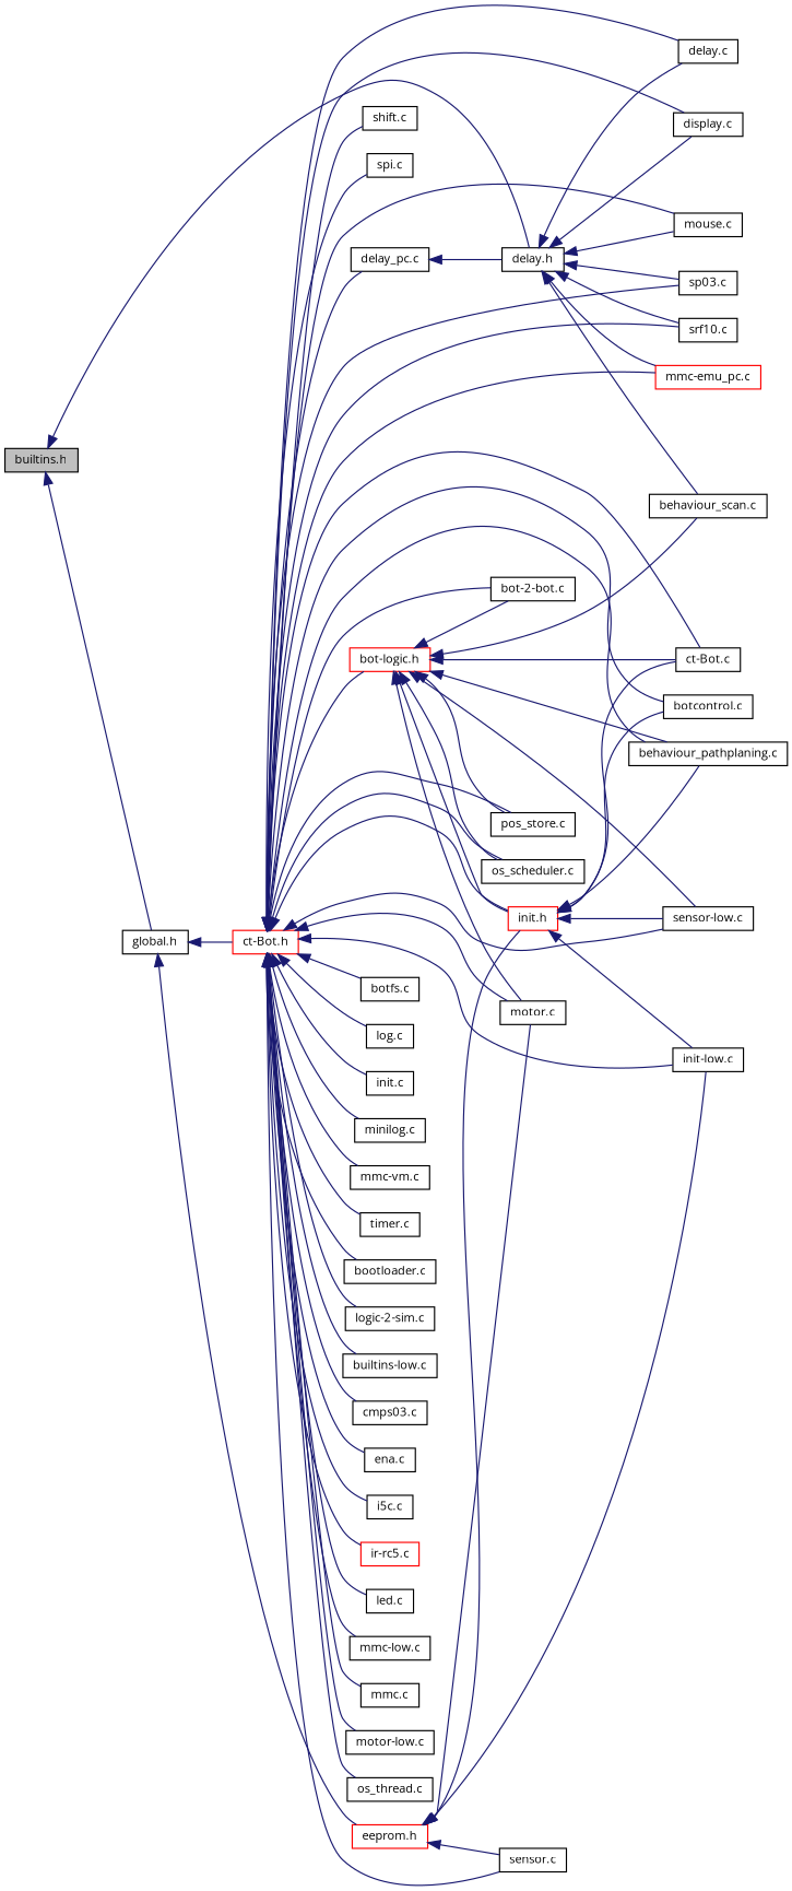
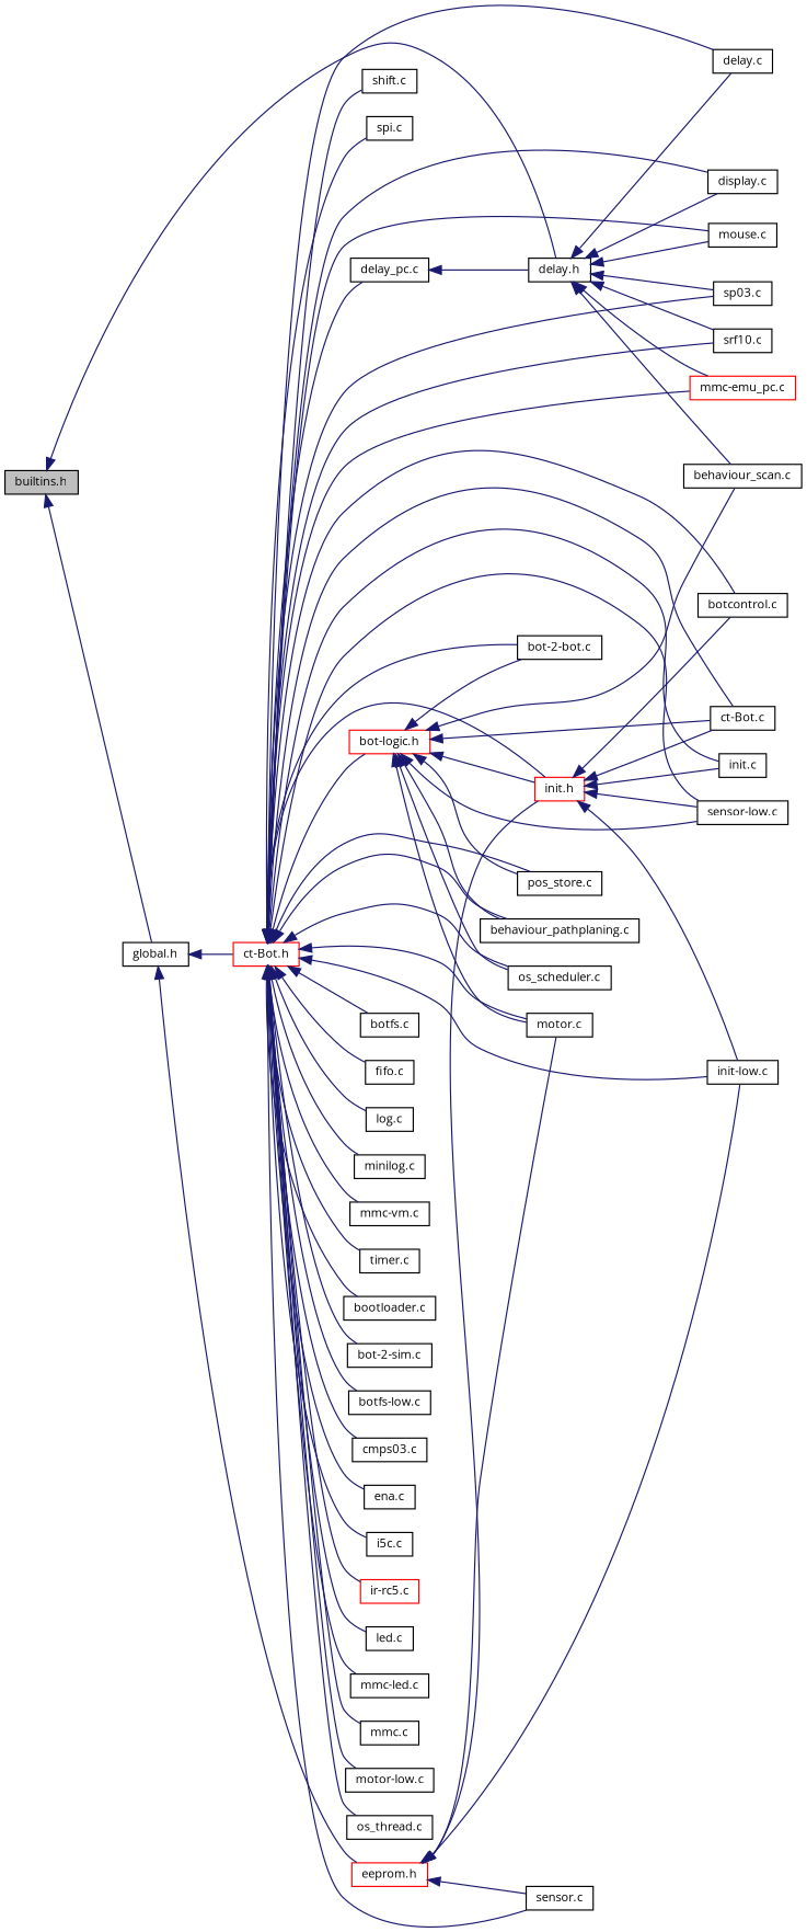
  digraph {
    fontname="Open Sans"
    rankdir=LR
    node [color=black fillcolor=white fontname="Open Sans" fontsize=10 shape=record style=filled]
    edge [color=midnightblue dir=back fontname="Open Sans" fontsize=10 labelfontname=Helvetica labelfontsize=10 style=solid]
    n1 [fillcolor=grey75 fontcolor=black height=0.2 label="builtins.h" width=0.4]
    n2 [height=0.2 label="global.h" width=0.4]
    n3 [height=0.2 label="delay.h" width=0.4]
    n4 [color=red height=0.2 label="ct-Bot.h" width=0.4]
    n5 [color=red height=0.2 label="eeprom.h" width=0.4]
    n6 [height=0.2 label="delay.c" width=0.4]
    n7 [height=0.2 label="display.c" width=0.4]
    n8 [height=0.2 label="mouse.c" width=0.4]
    n9 [height=0.2 label="sp03.c" width=0.4]
    n10 [height=0.2 label="srf10.c" width=0.4]
    n11 [color=red height=0.2 label="mmc-emu_pc.c" width=0.4]
    n12 [height=0.2 label="behaviour_scan.c" width=0.4]
    n13 [height=0.2 label="bot-2-bot.c" width=0.4]
    n14 [height=0.2 label="botcontrol.c" width=0.4]
    n15 [height=0.2 label="botfs.c" width=0.4]
    n16 [height=0.2 label="ct-Bot.c" width=0.4]
+   n17 [height=0.2 label="fifo.c" width=0.4]
    n18 [height=0.2 label="log.c" width=0.4]
    n19 [height=0.2 label="init.c" width=0.4]
    n20 [height=0.2 label="minilog.c" width=0.4]
    n21 [height=0.2 label="mmc-vm.c" width=0.4]
    n22 [height=0.2 label="motor.c" width=0.4]
    n23 [height=0.2 label="pos_store.c" width=0.4]
    n24 [height=0.2 label="sensor.c" width=0.4]
    n25 [height=0.2 label="timer.c" width=0.4]
    n26 [height=0.2 label="behaviour_pathplaning.c" width=0.4]
    n27 [color=red height=0.2 label="init.h" width=0.4]
    n28 [height=0.2 label="init-low.c" width=0.4]
    n29 [height=0.2 label="sensor-low.c" width=0.4]
    n30 [color=red height=0.2 label="bot-logic.h" width=0.4]
    n31 [height=0.2 label="os_scheduler.c" width=0.4]
    n32 [height=0.2 label="bootloader.c" width=0.4]
-   n33 [height=0.2 label="logic-2-sim.c" width=0.4]
-   n34 [height=0.2 label="builtins-low.c" width=0.4]
+   n33 [height=0.2 label="bot-2-sim.c" width=0.4]
+   n34 [height=0.2 label="botfs-low.c" width=0.4]
    n35 [height=0.2 label="cmps03.c" width=0.4]
    n36 [height=0.2 label="ena.c" width=0.4]
    n37 [height=0.2 label="i5c.c" width=0.4]
    n38 [color=red height=0.2 label="ir-rc5.c" width=0.4]
    n39 [height=0.2 label="led.c" width=0.4]
-   n40 [height=0.2 label="mmc-low.c" width=0.4]
+   n40 [height=0.2 label="mmc-led.c" width=0.4]
    n41 [height=0.2 label="mmc.c" width=0.4]
    n42 [height=0.2 label="motor-low.c" width=0.4]
    n43 [height=0.2 label="os_thread.c" width=0.4]
    n44 [height=0.2 label="shift.c" width=0.4]
    n45 [height=0.2 label="spi.c" width=0.4]
    n46 [height=0.2 label="delay_pc.c" width=0.4]
    n1 -> n2
    n1 -> n3
    n2 -> n4
    n2 -> n5
    n3 -> n6
    n3 -> n7
    n3 -> n8
    n3 -> n9
    n3 -> n10
    n3 -> n11
    n3 -> n12
    n4 -> n6
    n4 -> n7
    n4 -> n8
    n4 -> n9
    n4 -> n10
    n4 -> n11
    n4 -> n13
    n4 -> n14
    n4 -> n15
    n4 -> n16
+   n4 -> n17
    n4 -> n18
    n4 -> n19
    n4 -> n20
    n4 -> n21
    n4 -> n22
    n4 -> n23
    n4 -> n24
    n4 -> n25
    n4 -> n26
    n4 -> n27
    n4 -> n28
    n4 -> n29
    n4 -> n30
    n4 -> n31
    n4 -> n32
    n4 -> n33
    n4 -> n34
    n4 -> n35
    n4 -> n36
    n4 -> n37
    n4 -> n38
    n4 -> n39
    n4 -> n40
    n4 -> n41
    n4 -> n42
    n4 -> n43
    n4 -> n44
    n4 -> n45
    n4 -> n46
    n5 -> n22
    n5 -> n24
    n5 -> n27
    n5 -> n28
    n27 -> n14
    n27 -> n16
-   n27 -> n26
+   n27 -> n19
    n27 -> n28
    n27 -> n29
    n30 -> n12
    n30 -> n13
    n30 -> n16
    n30 -> n22
    n30 -> n23
    n30 -> n26
    n30 -> n27
    n30 -> n29
    n30 -> n31
    n46 -> n3
  }
